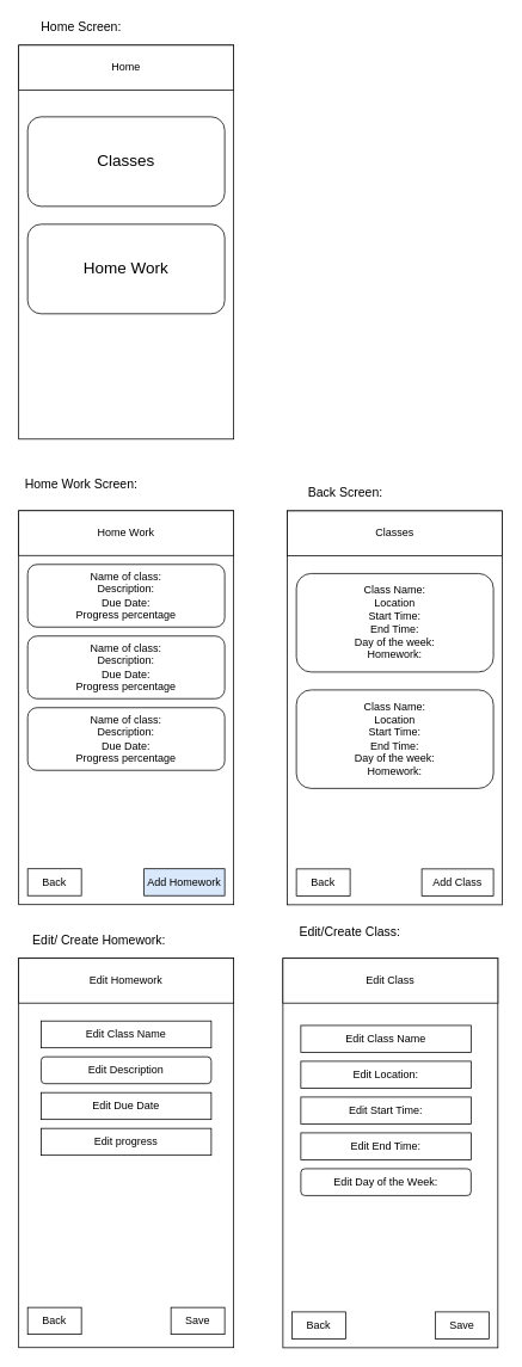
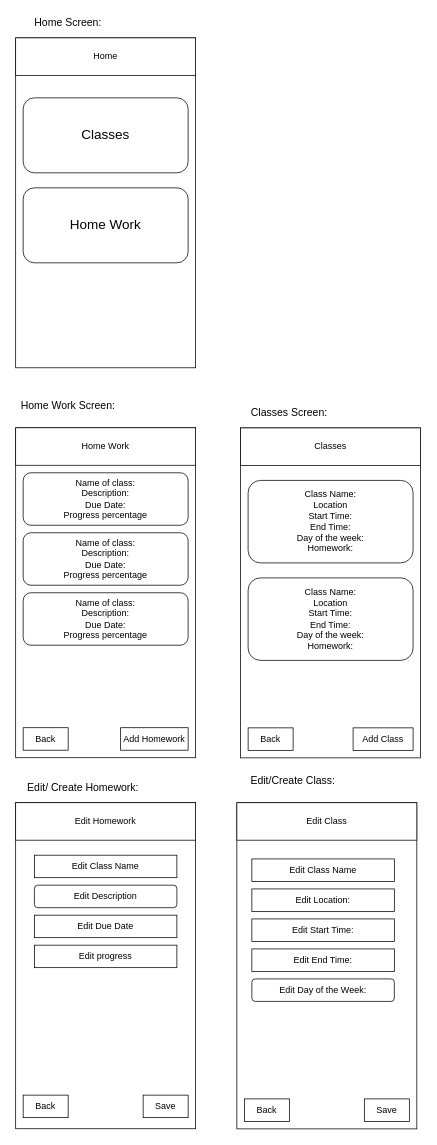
  <mxCell id="0" />
  <mxCell id="1" parent="0" />
  <mxCell id="2" value="" style="rounded=0;whiteSpace=wrap;html=1;" vertex="1" parent="1"><mxGeometry x="20" y="50" width="240" height="440" as="geometry" /></mxCell>
  <mxCell id="3" value="Home" style="rounded=0;whiteSpace=wrap;html=1;" vertex="1" parent="1"><mxGeometry x="20" y="50" width="240" height="50" as="geometry" /></mxCell>
  <mxCell id="4" value="&lt;font style=&quot;font-size: 18px&quot;&gt;Classes&lt;/font&gt;" style="rounded=1;whiteSpace=wrap;html=1;" vertex="1" parent="1"><mxGeometry x="30" y="130" width="220" height="100" as="geometry" /></mxCell>
  <mxCell id="5" value="&lt;font style=&quot;font-size: 18px&quot;&gt;Home Work&lt;/font&gt;" style="rounded=1;whiteSpace=wrap;html=1;" vertex="1" parent="1"><mxGeometry x="30" y="250" width="220" height="100" as="geometry" /></mxCell>
  <mxCell id="6" value="" style="rounded=0;whiteSpace=wrap;html=1;" vertex="1" parent="1"><mxGeometry x="320" y="570.2" width="240" height="440" as="geometry" /></mxCell>
  <mxCell id="7" value="&lt;font style=&quot;font-size: 14px&quot;&gt;Home Work Screen:&lt;/font&gt;" style="text;html=1;strokeColor=none;fillColor=none;align=center;verticalAlign=middle;whiteSpace=wrap;rounded=0;" vertex="1" parent="1"><mxGeometry x="20" y="530" width="140" height="20" as="geometry" /></mxCell>
  <mxCell id="8" value="&lt;font style=&quot;font-size: 14px&quot;&gt;Home Screen:&lt;/font&gt;" style="text;html=1;strokeColor=none;fillColor=none;align=center;verticalAlign=middle;whiteSpace=wrap;rounded=0;" vertex="1" parent="1"><mxGeometry x="20" y="20" width="140" height="20" as="geometry" /></mxCell>
- <mxCell id="9" value="&lt;font style=&quot;font-size: 14px&quot;&gt;Back Screen:&lt;/font&gt;" style="text;html=1;strokeColor=none;fillColor=none;align=center;verticalAlign=middle;whiteSpace=wrap;rounded=0;" vertex="1" parent="1"><mxGeometry x="320" y="540.2" width="130" height="20" as="geometry" /></mxCell>
+ <mxCell id="9" value="&lt;font style=&quot;font-size: 14px&quot;&gt;Classes Screen:&lt;/font&gt;" style="text;html=1;strokeColor=none;fillColor=none;align=center;verticalAlign=middle;whiteSpace=wrap;rounded=0;" vertex="1" parent="1"><mxGeometry x="320" y="540.2" width="130" height="20" as="geometry" /></mxCell>
  <mxCell id="10" value="Classes" style="rounded=0;whiteSpace=wrap;html=1;" vertex="1" parent="1"><mxGeometry x="320" y="570.2" width="240" height="50" as="geometry" /></mxCell>
  <mxCell id="11" value="Class Name:&lt;br&gt;Location&lt;br&gt;Start Time:&lt;br&gt;End Time:&lt;br&gt;Day of the week:&lt;br&gt;Homework:&lt;br&gt;" style="rounded=1;whiteSpace=wrap;html=1;" vertex="1" parent="1"><mxGeometry x="330" y="640.2" width="220" height="110" as="geometry" /></mxCell>
  <mxCell id="12" value="Class Name:&lt;br&gt;Location&lt;br&gt;Start Time:&lt;br&gt;End Time:&lt;br&gt;Day of the week:&lt;br&gt;Homework:&lt;br&gt;" style="rounded=1;whiteSpace=wrap;html=1;" vertex="1" parent="1"><mxGeometry x="330" y="770.2" width="220" height="110" as="geometry" /></mxCell>
  <mxCell id="13" value="Back" style="rounded=0;whiteSpace=wrap;html=1;" vertex="1" parent="1"><mxGeometry x="330" y="970.2" width="60" height="30" as="geometry" /></mxCell>
  <mxCell id="14" value="Add Class" style="rounded=0;whiteSpace=wrap;html=1;" vertex="1" parent="1"><mxGeometry x="470" y="970.2" width="80" height="30" as="geometry" /></mxCell>
  <mxCell id="15" value="" style="rounded=0;whiteSpace=wrap;html=1;" vertex="1" parent="1"><mxGeometry x="20" y="570" width="240" height="440" as="geometry" /></mxCell>
  <mxCell id="16" value="Home Work" style="rounded=0;whiteSpace=wrap;html=1;" vertex="1" parent="1"><mxGeometry x="20" y="570" width="240" height="50" as="geometry" /></mxCell>
  <mxCell id="17" value="Name of class:&lt;br&gt;Description:&lt;br&gt;Due Date:&lt;br&gt;Progress percentage&lt;br&gt;" style="rounded=1;whiteSpace=wrap;html=1;" vertex="1" parent="1"><mxGeometry x="30" y="630" width="220" height="70" as="geometry" /></mxCell>
  <mxCell id="18" value="Name of class:&lt;br&gt;Description:&lt;br&gt;Due Date:&lt;br&gt;Progress percentage&lt;br&gt;" style="rounded=1;whiteSpace=wrap;html=1;" vertex="1" parent="1"><mxGeometry x="30" y="710" width="220" height="70" as="geometry" /></mxCell>
  <mxCell id="19" value="Name of class:&lt;br&gt;Description:&lt;br&gt;Due Date:&lt;br&gt;Progress percentage&lt;br&gt;" style="rounded=1;whiteSpace=wrap;html=1;" vertex="1" parent="1"><mxGeometry x="30" y="790" width="220" height="70" as="geometry" /></mxCell>
  <mxCell id="20" value="Back" style="rounded=0;whiteSpace=wrap;html=1;" vertex="1" parent="1"><mxGeometry x="30" y="970" width="60" height="30" as="geometry" /></mxCell>
- <mxCell id="21" value="Add Homework" style="rounded=0;whiteSpace=wrap;html=1;fillColor=#dae8fc;" vertex="1" parent="1"><mxGeometry x="160" y="970" width="90" height="30" as="geometry" /></mxCell>
+ <mxCell id="21" value="Add Homework" style="rounded=0;whiteSpace=wrap;html=1;" vertex="1" parent="1"><mxGeometry x="160" y="970" width="90" height="30" as="geometry" /></mxCell>
  <mxCell id="22" value="" style="rounded=0;whiteSpace=wrap;html=1;" vertex="1" parent="1"><mxGeometry x="315" y="1070" width="240" height="435" as="geometry" /></mxCell>
  <mxCell id="23" value="Edit Class" style="rounded=0;whiteSpace=wrap;html=1;" vertex="1" parent="1"><mxGeometry x="315" y="1070" width="240" height="50" as="geometry" /></mxCell>
  <mxCell id="24" value="Edit Class Name" style="rounded=0;whiteSpace=wrap;html=1;" vertex="1" parent="1"><mxGeometry x="335" y="1145" width="190" height="30" as="geometry" /></mxCell>
  <mxCell id="25" value="Edit Location:" style="rounded=0;whiteSpace=wrap;html=1;" vertex="1" parent="1"><mxGeometry x="335" y="1185" width="190" height="30" as="geometry" /></mxCell>
  <mxCell id="26" value="Edit Start Time:" style="rounded=0;whiteSpace=wrap;html=1;" vertex="1" parent="1"><mxGeometry x="335" y="1225" width="190" height="30" as="geometry" /></mxCell>
  <mxCell id="27" value="Edit End Time:" style="rounded=0;whiteSpace=wrap;html=1;" vertex="1" parent="1"><mxGeometry x="335" y="1265" width="190" height="30" as="geometry" /></mxCell>
  <mxCell id="28" value="Edit Day of the Week:" style="whiteSpace=wrap;html=1;rounded=1;" vertex="1" parent="1"><mxGeometry x="335" y="1305" width="190" height="30" as="geometry" /></mxCell>
  <mxCell id="29" value="Back" style="rounded=0;whiteSpace=wrap;html=1;" vertex="1" parent="1"><mxGeometry x="325" y="1465" width="60" height="30" as="geometry" /></mxCell>
  <mxCell id="30" value="Save" style="rounded=0;whiteSpace=wrap;html=1;" vertex="1" parent="1"><mxGeometry x="485" y="1465" width="60" height="30" as="geometry" /></mxCell>
  <mxCell id="31" value="&lt;font style=&quot;font-size: 14px&quot;&gt;Edit/Create Class:&lt;/font&gt;" style="text;html=1;strokeColor=none;fillColor=none;align=center;verticalAlign=middle;whiteSpace=wrap;rounded=0;" vertex="1" parent="1"><mxGeometry x="315" y="1030" width="150" height="20" as="geometry" /></mxCell>
  <mxCell id="32" value="" style="rounded=0;whiteSpace=wrap;html=1;" vertex="1" parent="1"><mxGeometry x="20" y="1069.8" width="240" height="435" as="geometry" /></mxCell>
  <mxCell id="33" value="&lt;font style=&quot;font-size: 14px&quot;&gt;Edit/ Create Homework:&lt;/font&gt;" style="text;html=1;strokeColor=none;fillColor=none;align=center;verticalAlign=middle;whiteSpace=wrap;rounded=0;" vertex="1" parent="1"><mxGeometry x="20" y="1040" width="180" height="20" as="geometry" /></mxCell>
  <mxCell id="34" value="Edit Homework" style="rounded=0;whiteSpace=wrap;html=1;" vertex="1" parent="1"><mxGeometry x="20" y="1070" width="240" height="50" as="geometry" /></mxCell>
  <mxCell id="35" value="Edit Class Name" style="rounded=0;whiteSpace=wrap;html=1;" vertex="1" parent="1"><mxGeometry x="45" y="1140" width="190" height="30" as="geometry" /></mxCell>
  <mxCell id="36" value="Edit Description" style="whiteSpace=wrap;html=1;rounded=1;" vertex="1" parent="1"><mxGeometry x="45" y="1180" width="190" height="30" as="geometry" /></mxCell>
  <mxCell id="37" value="Edit Due Date" style="rounded=0;whiteSpace=wrap;html=1;" vertex="1" parent="1"><mxGeometry x="45" y="1220" width="190" height="30" as="geometry" /></mxCell>
  <mxCell id="38" value="Edit progress" style="rounded=0;whiteSpace=wrap;html=1;" vertex="1" parent="1"><mxGeometry x="45" y="1260" width="190" height="30" as="geometry" /></mxCell>
  <mxCell id="39" value="Back" style="rounded=0;whiteSpace=wrap;html=1;" vertex="1" parent="1"><mxGeometry x="30" y="1460" width="60" height="30" as="geometry" /></mxCell>
  <mxCell id="40" value="Save" style="rounded=0;whiteSpace=wrap;html=1;" vertex="1" parent="1"><mxGeometry x="190" y="1460" width="60" height="30" as="geometry" /></mxCell>
